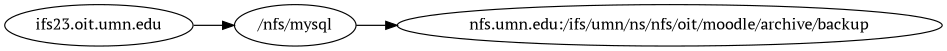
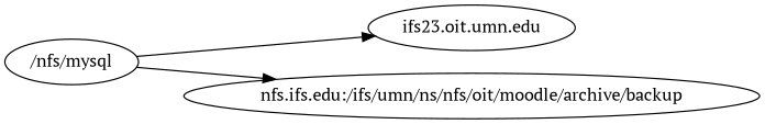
  digraph {
    fontname="PT Serif"
    rankdir=LR
    node [fontname="PT Serif"]
    edge [fontname="PT Serif"]
    n1 [label="ifs23.oit.umn.edu"]
    "/nfs/mysql"
-   "nfs.umn.edu:/ifs/umn/ns/nfs/oit/moodle/archive/backup"
-   n1 -> "/nfs/mysql"
+   "nfs.umn.edu:/ifs/umn/ns/nfs/oit/moodle/archive/backup" [label="nfs.ifs.edu:/ifs/umn/ns/nfs/oit/moodle/archive/backup"]
+   "/nfs/mysql" -> n1
    "/nfs/mysql" -> "nfs.umn.edu:/ifs/umn/ns/nfs/oit/moodle/archive/backup"
  }
